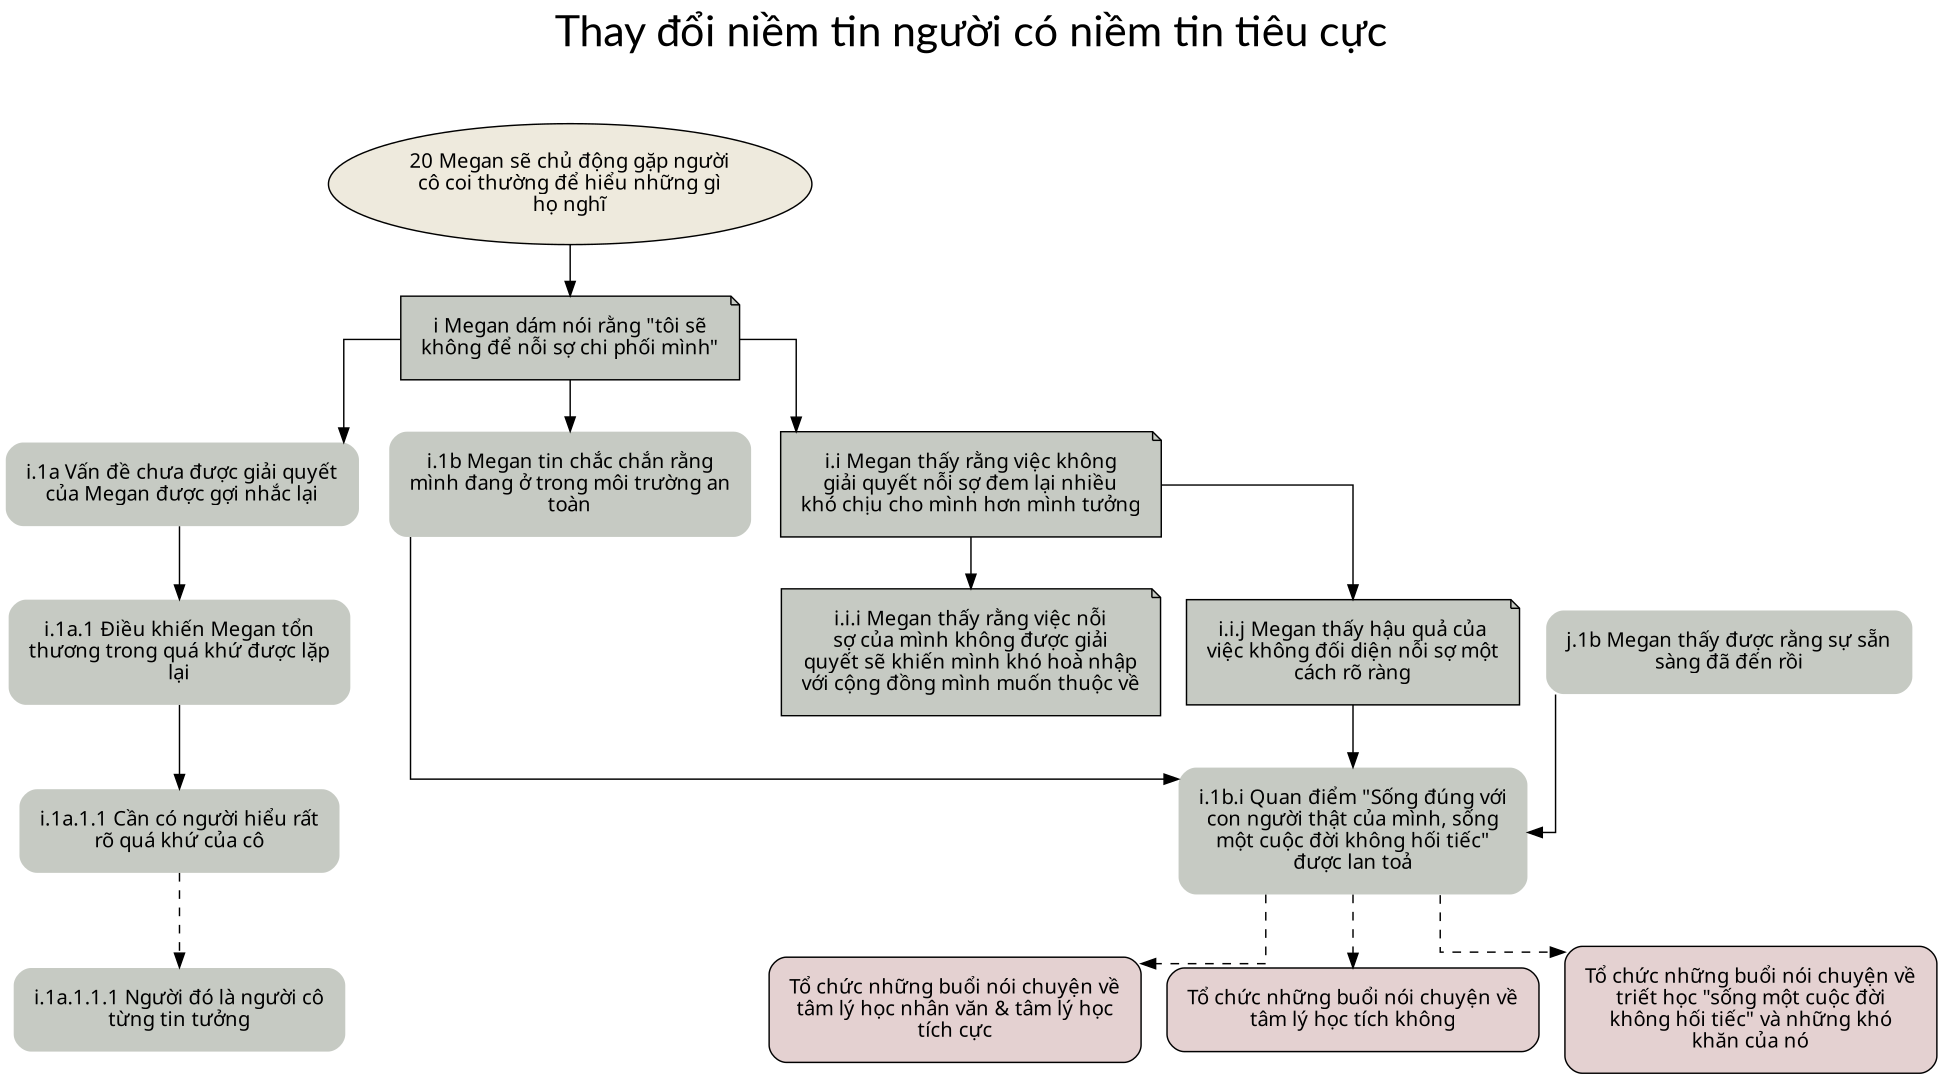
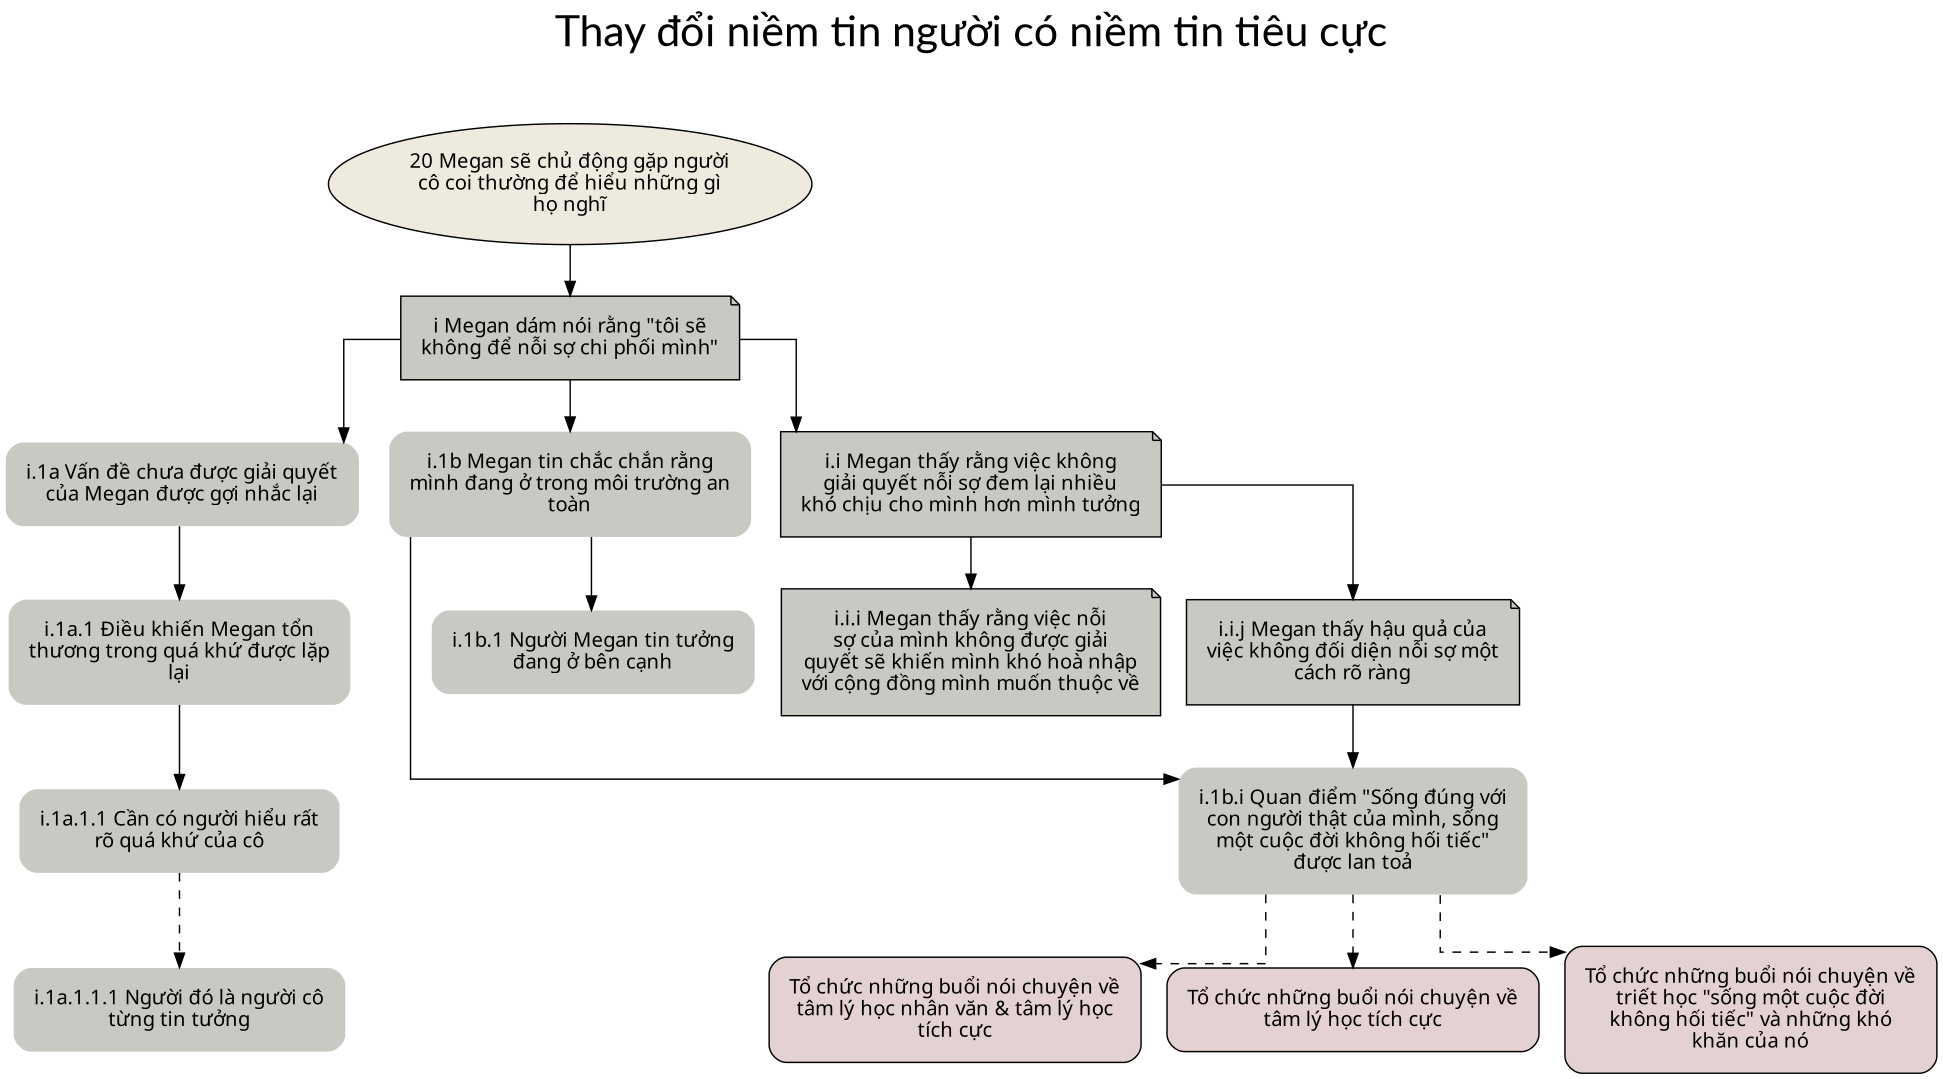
  digraph {
    fontname=Lato
    fontsize=30
    label="Thay đổi niềm tin người có niềm tin tiêu cực"
    labelloc=t
    splines=ortho
    style=rounded
    node [fillcolor="#c6cac3" fontname="SVN-Avo" margin=0.2 shape=plaintext style="filled, rounded"]
    edge [penwidth=1]
    n1 [fillcolor="#EEEADD" label="20 Megan sẽ chủ động gặp người\ncô coi thường để hiểu những gì\nhọ nghĩ" margin=0.1 shape=oval]
    n2 [label="i Megan dám nói rằng \"tôi sẽ\nkhông để nỗi sợ chi phối mình\"" shape=note style=filled]
    n3 [label="i.1a Vấn đề chưa được giải quyết\ncủa Megan được gợi nhắc lại"]
    n4 [label="i.1b Megan tin chắc chắn rằng\nmình đang ở trong môi trường an\ntoàn"]
    n5 [label="i.i Megan thấy rằng việc không\ngiải quyết nỗi sợ đem lại nhiều\nkhó chịu cho mình hơn mình tưởng" shape=note style=filled]
-   n6 [label="j.1b Megan thấy được rằng sự sẵn\nsàng đã đến rồi"]
    n7 [label="i.1b.i Quan điểm \"Sống đúng với\ncon người thật của mình, sống\nmột cuộc đời không hối tiếc\"\nđược lan toả"]
    n8 [fillcolor="#E4D1D1" label="Tổ chức những buổi nói chuyện về\ntâm lý học nhân văn & tâm lý học\ntích cực" shape=polygon]
-   n9 [fillcolor="#E4D1D1" label="Tổ chức những buổi nói chuyện về\ntâm lý học tích không" shape=polygon]
+   n9 [fillcolor="#E4D1D1" label="Tổ chức những buổi nói chuyện về\ntâm lý học tích cực" shape=polygon]
    n10 [fillcolor="#E4D1D1" label="Tổ chức những buổi nói chuyện về\ntriết học \"sống một cuộc đời\nkhông hối tiếc\" và những khó\nkhăn của nó" shape=polygon]
+   n11 [label="i.1b.1 Người Megan tin tưởng\nđang ở bên cạnh"]
    n12 [label="i.1a.1.1.1 Người đó là người cô\ntừng tin tưởng"]
    n13 [label="i.1a.1.1 Cần có người hiểu rất\nrõ quá khứ của cô"]
    n14 [label="i.1a.1 Điều khiến Megan tổn\nthương trong quá khứ được lặp\nlại"]
    n15 [label="i.i.i Megan thấy rằng việc nỗi\nsợ của mình không được giải\nquyết sẽ khiến mình khó hoà nhập\nvới cộng đồng mình muốn thuộc về" shape=note style=filled]
    n16 [label="i.i.j Megan thấy hậu quả của\nviệc không đối diện nỗi sợ một\ncách rõ ràng" shape=note style=filled]
    n1 -> n2
    n2 -> n3
    n2 -> n4
    n2 -> n5
    n3 -> n14
    n4 -> n7
+   n4 -> n11
    n5 -> n15
    n5 -> n16
-   n6 -> n7
    n7 -> n8 [style=dashed]
    n7 -> n9 [style=dashed]
    n7 -> n10 [style=dashed]
    n13 -> n12 [style=dashed]
    n14 -> n13
    n16 -> n7
  }
